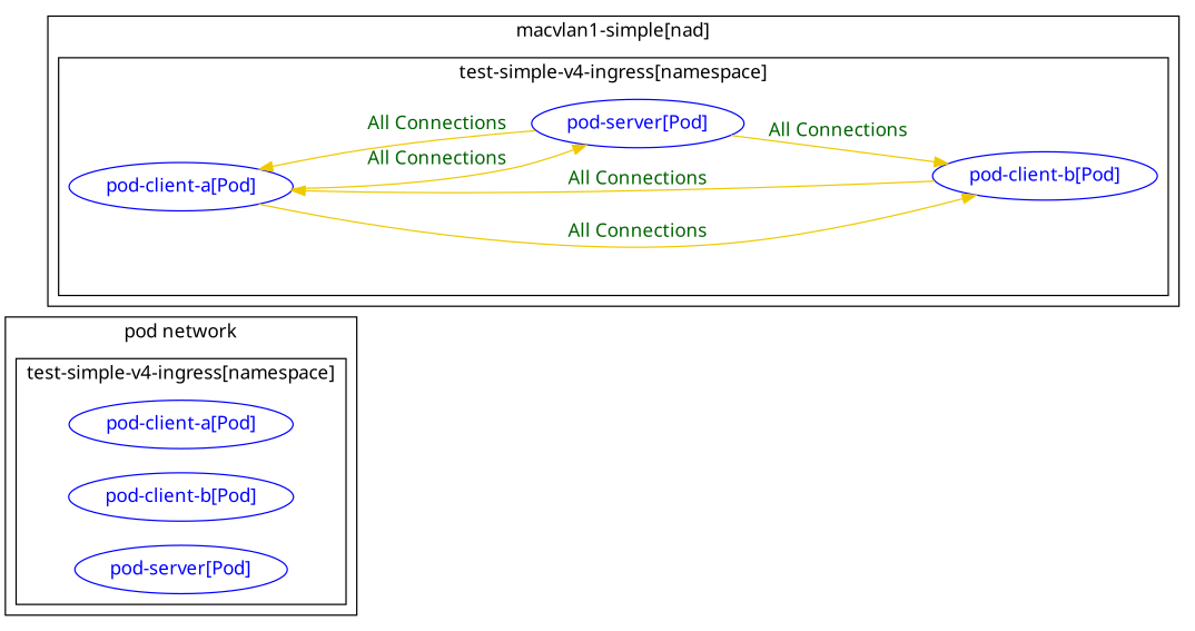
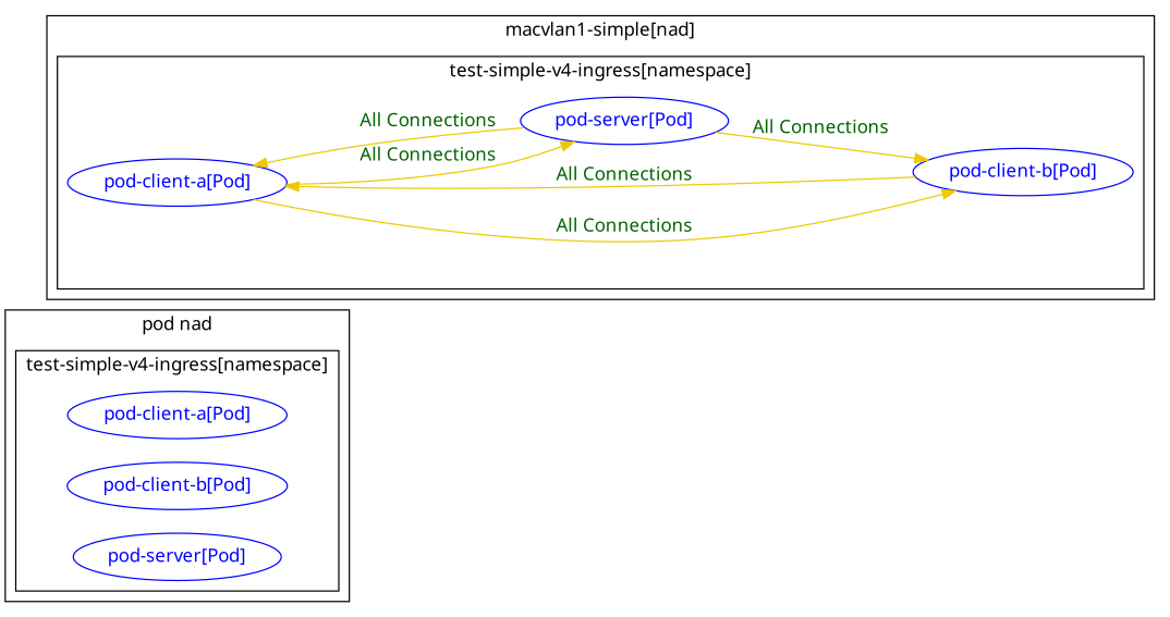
  digraph {
    rankdir=LR
    fontname="Noto Sans"
    node [color=blue fontcolor=blue fontname="Noto Sans"]
    edge [color=gold2 fontcolor=darkgreen weight=1 fontname="Noto Sans"]
    n1 [label="pod-client-a[Pod]"]
    n2 [label="pod-client-b[Pod]"]
    n3 [label="pod-server[Pod]"]
    n4 [label="pod-client-a[Pod]"]
    n5 [label="pod-client-b[Pod]"]
    n6 [label="pod-server[Pod]"]
    subgraph cluster_1 {
-     label="pod network"
+     label="pod nad"
      subgraph cluster_2 {
        color=black
        fontcolor=black
        label="test-simple-v4-ingress[namespace]"
        n1
        n2
        n3
      }
    }
    subgraph cluster_3 {
      label="macvlan1-simple[nad]"
      subgraph cluster_4 {
        color=black
        fontcolor=black
        label="test-simple-v4-ingress[namespace]"
        n4
        n5
        n6
      }
    }
    n4 -> n5 [label="All Connections" weight=0.5]
    n4 -> n6 [label="All Connections" weight=0.5]
    n5 -> n4 [label="All Connections"]
    n6 -> n4 [label="All Connections"]
    n6 -> n5 [label="All Connections"]
  }
